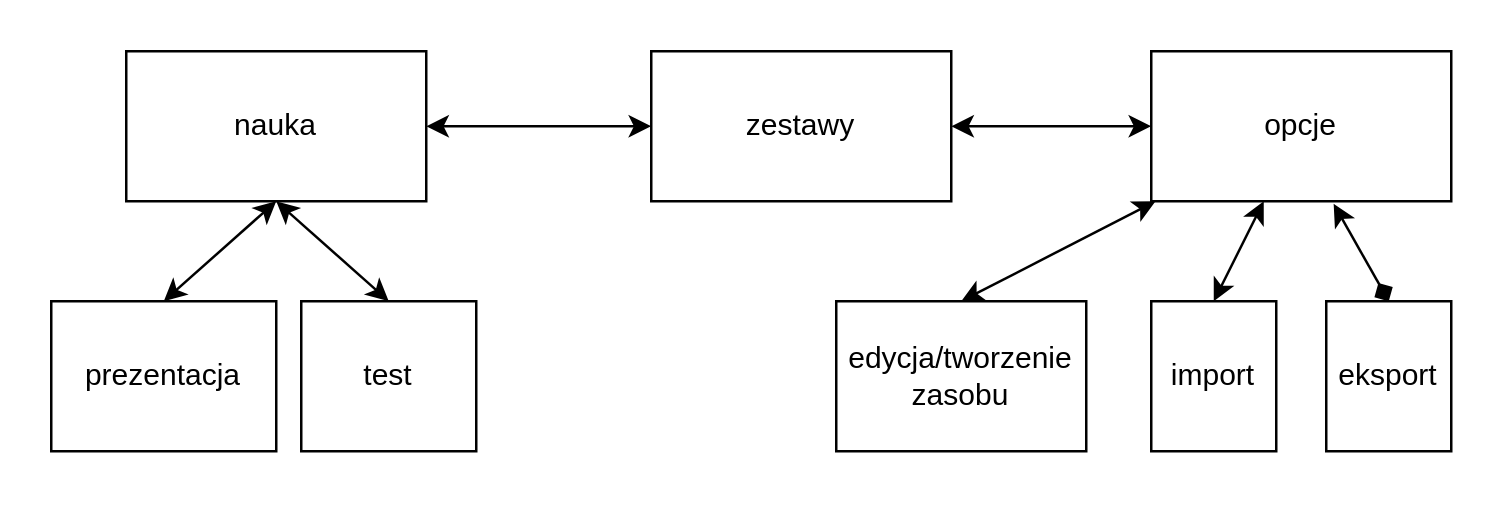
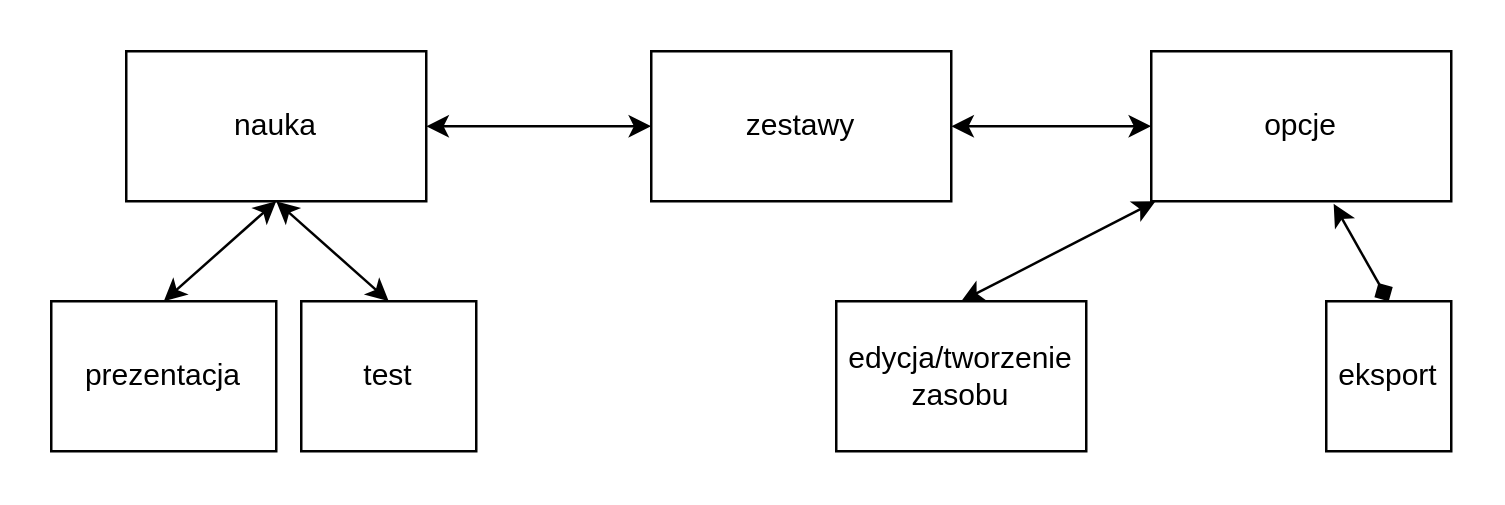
  <mxCell id="0" />
  <mxCell id="1" parent="0" />
  <mxCell id="2" value="nauka" style="rounded=0;whiteSpace=wrap;html=1;" vertex="1" parent="1"><mxGeometry x="50" y="20" width="120" height="60" as="geometry" /></mxCell>
  <mxCell id="3" value="zestawy" style="rounded=0;whiteSpace=wrap;html=1;" vertex="1" parent="1"><mxGeometry x="260" y="20" width="120" height="60" as="geometry" /></mxCell>
  <mxCell id="4" value="opcje" style="rounded=0;whiteSpace=wrap;html=1;" vertex="1" parent="1"><mxGeometry x="460" y="20" width="120" height="60" as="geometry" /></mxCell>
  <mxCell id="5" value="" style="endArrow=classic;startArrow=classic;html=1;exitX=1;exitY=0.5;exitDx=0;exitDy=0;entryX=0;entryY=0.5;entryDx=0;entryDy=0;" edge="1" parent="1" source="2" target="3"><mxGeometry width="50" height="50" relative="1" as="geometry"><mxPoint x="160" y="160" as="sourcePoint" /><mxPoint x="182" y="50" as="targetPoint" /></mxGeometry></mxCell>
  <mxCell id="6" value="" style="endArrow=classic;startArrow=classic;html=1;entryX=0;entryY=0.5;entryDx=0;entryDy=0;exitX=1;exitY=0.5;exitDx=0;exitDy=0;" edge="1" parent="1" source="3" target="4"><mxGeometry width="50" height="50" relative="1" as="geometry"><mxPoint x="350" y="130" as="sourcePoint" /><mxPoint x="400" y="80" as="targetPoint" /></mxGeometry></mxCell>
  <mxCell id="7" value="prezentacja" style="rounded=0;whiteSpace=wrap;html=1;" vertex="1" parent="1"><mxGeometry x="20" y="120" width="90" height="60" as="geometry" /></mxCell>
  <mxCell id="8" value="test" style="rounded=0;whiteSpace=wrap;html=1;" vertex="1" parent="1"><mxGeometry x="120" y="120" width="70" height="60" as="geometry" /></mxCell>
  <mxCell id="9" value="" style="endArrow=classic;startArrow=classic;html=1;exitX=0.5;exitY=0;exitDx=0;exitDy=0;entryX=0.5;entryY=1;entryDx=0;entryDy=0;" edge="1" parent="1" source="7" target="2"><mxGeometry width="50" height="50" relative="1" as="geometry"><mxPoint x="-20" y="50" as="sourcePoint" /><mxPoint x="30" y="0" as="targetPoint" /></mxGeometry></mxCell>
  <mxCell id="10" value="" style="endArrow=classic;startArrow=classic;html=1;exitX=0.5;exitY=1;exitDx=0;exitDy=0;entryX=0.5;entryY=0;entryDx=0;entryDy=0;" edge="1" parent="1" source="2" target="8"><mxGeometry width="50" height="50" relative="1" as="geometry"><mxPoint x="110" y="310" as="sourcePoint" /><mxPoint x="160" y="260" as="targetPoint" /></mxGeometry></mxCell>
  <mxCell id="11" value="edycja/tworzenie zasobu" style="rounded=0;whiteSpace=wrap;html=1;" vertex="1" parent="1"><mxGeometry x="334" y="120" width="100" height="60" as="geometry" /></mxCell>
  <mxCell id="12" value="" style="endArrow=classic;startArrow=classic;html=1;exitX=0.5;exitY=0;exitDx=0;exitDy=0;" edge="1" parent="1" source="11" target="4"><mxGeometry width="50" height="50" relative="1" as="geometry"><mxPoint x="350" y="300" as="sourcePoint" /><mxPoint x="400" y="250" as="targetPoint" /></mxGeometry></mxCell>
- <mxCell id="13" value="import" style="rounded=0;whiteSpace=wrap;html=1;" vertex="1" parent="1"><mxGeometry x="460" y="120" width="50" height="60" as="geometry" /></mxCell>
- <mxCell id="14" value="" style="endArrow=classic;startArrow=classic;html=1;exitX=0.5;exitY=0;exitDx=0;exitDy=0;" edge="1" parent="1" source="13" target="4"><mxGeometry width="50" height="50" relative="1" as="geometry"><mxPoint x="580" y="-10" as="sourcePoint" /><mxPoint x="630" y="-60" as="targetPoint" /></mxGeometry></mxCell>
  <mxCell id="15" value="eksport" style="rounded=0;whiteSpace=wrap;html=1;" vertex="1" parent="1"><mxGeometry x="530" y="120" width="50" height="60" as="geometry" /></mxCell>
  <mxCell id="16" value="" style="endArrow=diamond;startArrow=classic;html=1;exitX=0.608;exitY=1.017;exitDx=0;exitDy=0;exitPerimeter=0;entryX=0.5;entryY=0;entryDx=0;entryDy=0;" edge="1" parent="1" source="4" target="15"><mxGeometry width="50" height="50" relative="1" as="geometry"><mxPoint x="710" y="90" as="sourcePoint" /><mxPoint x="760" y="40" as="targetPoint" /></mxGeometry></mxCell>
